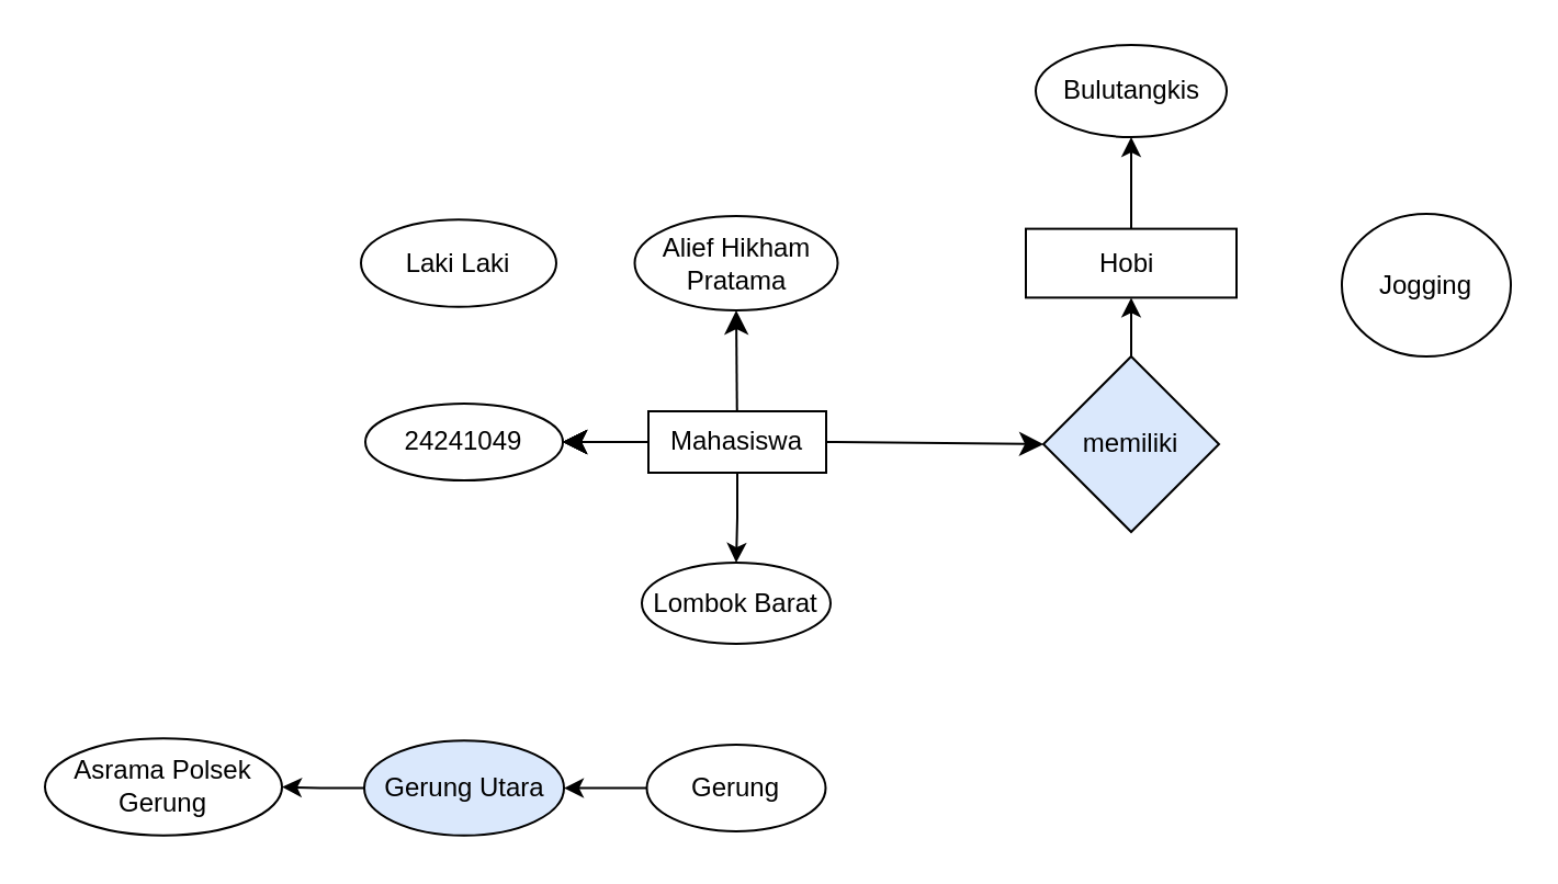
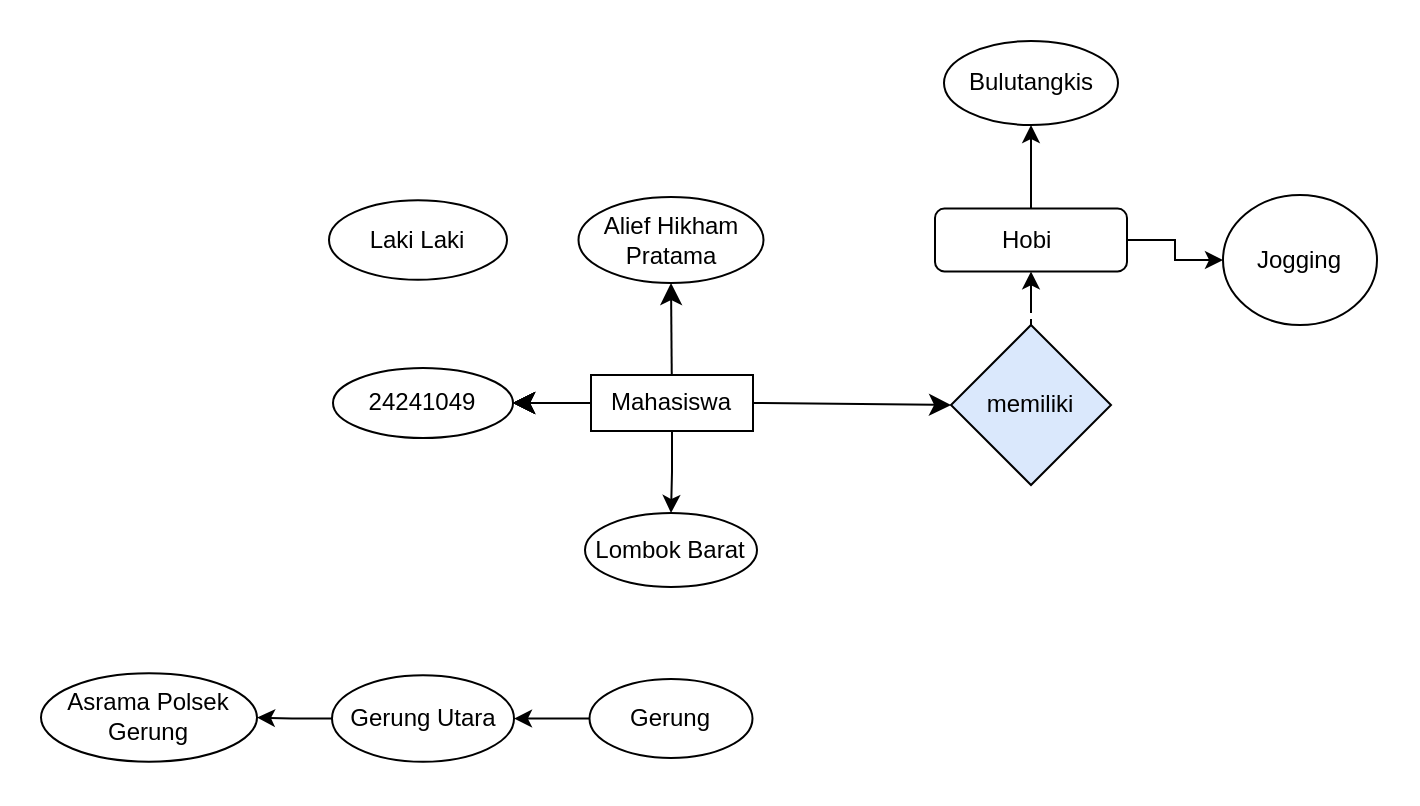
  <mxCell id="0" />
  <mxCell id="1" parent="0" />
- <mxCell id="2" value="" style="edgeStyle=orthogonalEdgeStyle;rounded=0;orthogonalLoop=1;jettySize=auto;html=1;" edge="1" parent="1" source="3" target="24"><mxGeometry relative="1" as="geometry" /></mxCell>
+ <mxCell id="2" value="" style="edgeStyle=orthogonalEdgeStyle;rounded=0;orthogonalLoop=1;jettySize=auto;html=1;dashed=1;" edge="1" parent="1" source="3" target="24"><mxGeometry relative="1" as="geometry" /></mxCell>
  <mxCell id="3" value="memiliki" style="rhombus;whiteSpace=wrap;html=1;fillColor=#dae8fc;" parent="1" vertex="1"><mxGeometry x="475" y="162" width="80" height="80" as="geometry" /></mxCell>
  <mxCell id="4" value="" style="edgeStyle=none;curved=1;rounded=0;orthogonalLoop=1;jettySize=auto;html=1;fontSize=12;startSize=8;endSize=8;" parent="1" source="12" target="13" edge="1"><mxGeometry relative="1" as="geometry" /></mxCell>
  <mxCell id="5" value="" style="edgeStyle=none;curved=1;rounded=0;orthogonalLoop=1;jettySize=auto;html=1;fontSize=12;startSize=8;endSize=8;" parent="1" source="12" target="13" edge="1"><mxGeometry relative="1" as="geometry" /></mxCell>
  <mxCell id="6" value="" style="edgeStyle=none;curved=1;rounded=0;orthogonalLoop=1;jettySize=auto;html=1;fontSize=12;startSize=8;endSize=8;" parent="1" source="12" target="13" edge="1"><mxGeometry relative="1" as="geometry" /></mxCell>
  <mxCell id="7" value="" style="edgeStyle=none;curved=1;rounded=0;orthogonalLoop=1;jettySize=auto;html=1;fontSize=12;startSize=8;endSize=8;" parent="1" source="12" target="13" edge="1"><mxGeometry relative="1" as="geometry" /></mxCell>
  <mxCell id="8" value="" style="edgeStyle=none;curved=1;rounded=0;orthogonalLoop=1;jettySize=auto;html=1;fontSize=12;startSize=8;endSize=8;" parent="1" source="12" target="13" edge="1"><mxGeometry relative="1" as="geometry"><Array as="points"><mxPoint x="281" y="201" /></Array></mxGeometry></mxCell>
  <mxCell id="9" value="" style="edgeStyle=none;curved=1;rounded=0;orthogonalLoop=1;jettySize=auto;html=1;fontSize=12;startSize=8;endSize=8;" parent="1" source="12" target="14" edge="1"><mxGeometry relative="1" as="geometry" /></mxCell>
  <mxCell id="10" style="edgeStyle=none;curved=1;rounded=0;orthogonalLoop=1;jettySize=auto;html=1;exitX=1;exitY=0.5;exitDx=0;exitDy=0;entryX=0;entryY=0.5;entryDx=0;entryDy=0;fontSize=12;startSize=8;endSize=8;" parent="1" source="12" target="3" edge="1"><mxGeometry relative="1" as="geometry" /></mxCell>
  <mxCell id="11" value="" style="edgeStyle=orthogonalEdgeStyle;rounded=0;orthogonalLoop=1;jettySize=auto;html=1;" edge="1" parent="1" source="12" target="16"><mxGeometry relative="1" as="geometry" /></mxCell>
  <mxCell id="12" value="Mahasiswa" style="whiteSpace=wrap;html=1;" parent="1" vertex="1"><mxGeometry x="295" y="187" width="81" height="28" as="geometry" /></mxCell>
  <mxCell id="13" value="24241049" style="ellipse;whiteSpace=wrap;html=1;" parent="1" vertex="1"><mxGeometry x="166" y="183.5" width="90" height="35" as="geometry" /></mxCell>
  <mxCell id="14" value="Alief Hikham Pratama" style="ellipse;whiteSpace=wrap;html=1;" parent="1" vertex="1"><mxGeometry x="288.75" y="98" width="92.5" height="43" as="geometry" /></mxCell>
  <mxCell id="15" value="Laki Laki" style="ellipse;whiteSpace=wrap;html=1;" parent="1" vertex="1"><mxGeometry x="164" y="99.63" width="89" height="39.75" as="geometry" /></mxCell>
  <mxCell id="16" value="Lombok Barat" style="ellipse;whiteSpace=wrap;html=1;" vertex="1" parent="1"><mxGeometry x="292" y="256" width="86" height="37" as="geometry" /></mxCell>
  <mxCell id="17" value="" style="edgeStyle=orthogonalEdgeStyle;rounded=0;orthogonalLoop=1;jettySize=auto;html=1;" edge="1" parent="1" source="18" target="20"><mxGeometry relative="1" as="geometry" /></mxCell>
  <mxCell id="18" value="Gerung" style="ellipse;whiteSpace=wrap;html=1;" vertex="1" parent="1"><mxGeometry x="294.25" y="339" width="81.5" height="39.5" as="geometry" /></mxCell>
  <mxCell id="19" value="" style="edgeStyle=orthogonalEdgeStyle;rounded=0;orthogonalLoop=1;jettySize=auto;html=1;" edge="1" parent="1" source="20" target="21"><mxGeometry relative="1" as="geometry" /></mxCell>
- <mxCell id="20" value="Gerung Utara" style="ellipse;whiteSpace=wrap;html=1;fillColor=#dae8fc;" vertex="1" parent="1"><mxGeometry x="165.5" y="337.13" width="91" height="43.25" as="geometry" /></mxCell>
+ <mxCell id="20" value="Gerung Utara" style="ellipse;whiteSpace=wrap;html=1;" vertex="1" parent="1"><mxGeometry x="165.5" y="337.13" width="91" height="43.25" as="geometry" /></mxCell>
  <mxCell id="21" value="Asrama Polsek Gerung" style="ellipse;whiteSpace=wrap;html=1;" vertex="1" parent="1"><mxGeometry x="20" y="336.13" width="108" height="44.25" as="geometry" /></mxCell>
+ <mxCell id="22" value="" style="edgeStyle=orthogonalEdgeStyle;rounded=0;orthogonalLoop=1;jettySize=auto;html=1;" edge="1" parent="1" source="24" target="25"><mxGeometry relative="1" as="geometry" /></mxCell>
  <mxCell id="23" value="" style="edgeStyle=orthogonalEdgeStyle;rounded=0;orthogonalLoop=1;jettySize=auto;html=1;" edge="1" parent="1" source="24" target="26"><mxGeometry relative="1" as="geometry" /></mxCell>
- <mxCell id="24" value="Hobi&amp;nbsp;" style="whiteSpace=wrap;html=1;" vertex="1" parent="1"><mxGeometry x="467" y="103.81" width="96" height="31.38" as="geometry" /></mxCell>
+ <mxCell id="24" value="Hobi&amp;nbsp;" style="whiteSpace=wrap;html=1;rounded=1;" vertex="1" parent="1"><mxGeometry x="467" y="103.81" width="96" height="31.38" as="geometry" /></mxCell>
  <mxCell id="25" value="Jogging" style="ellipse;whiteSpace=wrap;html=1;" vertex="1" parent="1"><mxGeometry x="611" y="97" width="77" height="65" as="geometry" /></mxCell>
  <mxCell id="26" value="Bulutangkis" style="ellipse;whiteSpace=wrap;html=1;" vertex="1" parent="1"><mxGeometry x="471.5" y="20" width="87" height="42" as="geometry" /></mxCell>
